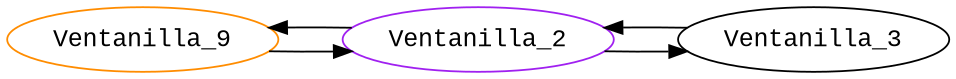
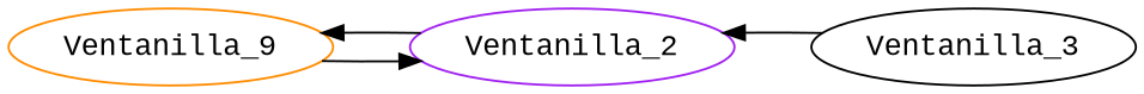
  digraph {
    fontname="Liberation Mono"
    rankdir=LR
    node [fontname="Liberation Mono"]
    edge [fontname="Liberation Mono"]
    n1 [color=darkorange label=Ventanilla_9]
    Ventanilla_2 [color=purple]
    Ventanilla_3 [color=black]
    n1 -> Ventanilla_2
    Ventanilla_2 -> n1
-   Ventanilla_2 -> Ventanilla_3
    Ventanilla_3 -> Ventanilla_2
  }
